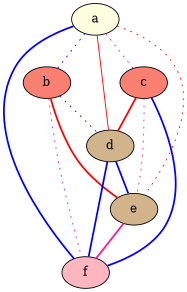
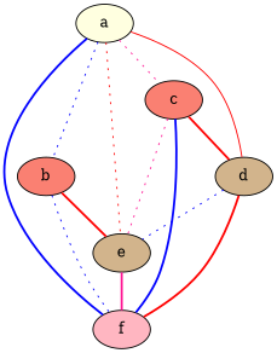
  graph {
    node [fillcolor=salmon style=filled]
    edge [color=blue style=dotted]
    a [fillcolor=lightyellow]
    b
    c
    d [fillcolor=tan]
    e [fillcolor=tan]
    f [fillcolor=lightpink]
    a -- b
    a -- c [color=deeppink]
    a -- d [color=red style=solid]
    a -- e [color=red]
    a -- f [style=bold]
-   b -- d
    b -- e [color=red style=bold]
-   b -- f [color=deeppink]
+   b -- f
    c -- d [color=red style=bold]
    c -- e [color=deeppink]
    c -- f [style=bold]
-   d -- e [style=bold]
-   d -- f [style=bold]
+   d -- e
+   d -- f [color=red style=bold]
    e -- f [color=deeppink style=bold]
  }
